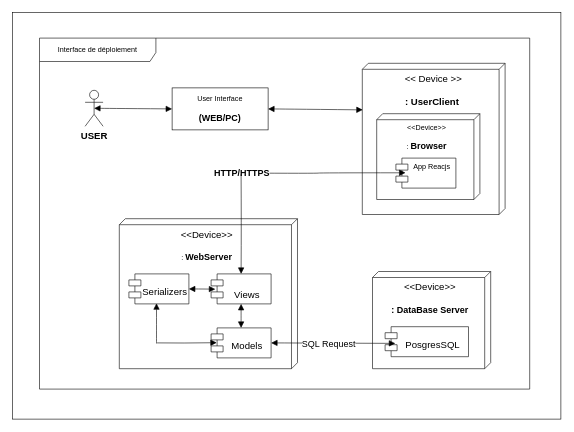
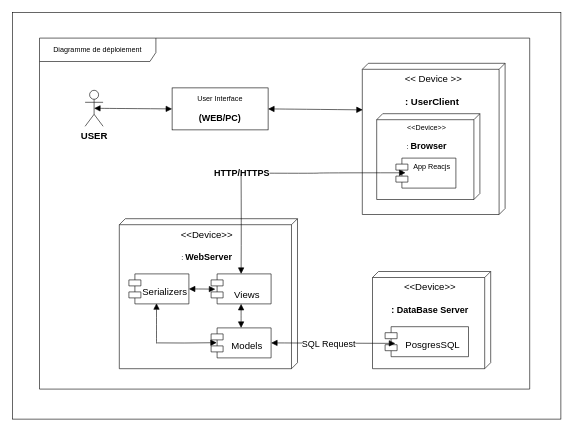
  <mxCell id="0" />
  <mxCell id="1" parent="0" />
  <mxCell id="2" value="" style="rounded=0;whiteSpace=wrap;html=1;" vertex="1" parent="1"><mxGeometry x="20" y="20" width="914" height="678" as="geometry" /></mxCell>
  <mxCell id="3" value="&lt;font style=&quot;font-size: 16px;&quot;&gt;&amp;lt;&amp;lt;Device&amp;gt;&amp;gt;&lt;/font&gt;&lt;div style=&quot;font-size: 16px;&quot;&gt;&lt;br&gt;&lt;/div&gt;&lt;div&gt;: &lt;b&gt;&lt;font style=&quot;font-size: 15px;&quot;&gt;WebServer&lt;/font&gt;&lt;/b&gt;&lt;/div&gt;" style="verticalAlign=top;align=center;shape=cube;size=10;direction=south;fontStyle=0;html=1;boundedLbl=1;spacingLeft=5;whiteSpace=wrap;" vertex="1" parent="1"><mxGeometry x="198" y="364" width="297" height="250" as="geometry" /></mxCell>
  <mxCell id="4" value="&lt;font style=&quot;font-size: 16px;&quot;&gt;&amp;lt;&amp;lt;Device&amp;gt;&amp;gt;&lt;/font&gt;&lt;div style=&quot;font-size: 16px;&quot;&gt;&lt;br&gt;&lt;/div&gt;&lt;div&gt;&lt;b&gt;&lt;font style=&quot;font-size: 15px;&quot;&gt;: DataBase Server&lt;/font&gt;&lt;/b&gt;&lt;/div&gt;" style="verticalAlign=top;align=center;shape=cube;size=10;direction=south;fontStyle=0;html=1;boundedLbl=1;spacingLeft=5;whiteSpace=wrap;" vertex="1" parent="1"><mxGeometry x="620" y="452" width="197" height="162" as="geometry" /></mxCell>
  <mxCell id="5" value="&lt;font style=&quot;font-size: 16px;&quot;&gt;&amp;nbsp;&amp;lt;&amp;lt; Device &amp;gt;&amp;gt;&lt;/font&gt;&lt;div style=&quot;font-size: 16px;&quot;&gt;&lt;br&gt;&lt;/div&gt;&lt;div&gt;&lt;b&gt;&lt;font style=&quot;font-size: 16px;&quot;&gt;: UserClient&lt;/font&gt;&lt;/b&gt;&lt;/div&gt;" style="verticalAlign=top;align=center;shape=cube;size=10;direction=south;fontStyle=0;html=1;boundedLbl=1;spacingLeft=5;whiteSpace=wrap;" vertex="1" parent="1"><mxGeometry x="603" y="105" width="238" height="252" as="geometry" /></mxCell>
  <mxCell id="6" value="&lt;b&gt;&lt;font style=&quot;font-size: 16px;&quot;&gt;USER&lt;/font&gt;&lt;/b&gt;" style="shape=umlActor;verticalLabelPosition=bottom;verticalAlign=top;html=1;" vertex="1" parent="1"><mxGeometry x="141" y="150" width="30" height="60" as="geometry" /></mxCell>
  <mxCell id="7" value="User Interface&lt;div&gt;&lt;br&gt;&lt;/div&gt;&lt;div&gt;&lt;b&gt;&lt;font style=&quot;font-size: 15px;&quot;&gt;(WEB/PC)&lt;/font&gt;&lt;/b&gt;&lt;/div&gt;" style="html=1;align=center;verticalAlign=middle;dashed=0;whiteSpace=wrap;" vertex="1" parent="1"><mxGeometry x="286" y="146" width="160" height="70" as="geometry" /></mxCell>
  <mxCell id="8" value="&amp;lt;&amp;lt;Device&amp;gt;&amp;gt;&lt;div&gt;&lt;br&gt;&lt;/div&gt;&lt;div&gt;: &lt;b&gt;&lt;font style=&quot;font-size: 15px;&quot;&gt;Browser&lt;/font&gt;&lt;/b&gt;&lt;/div&gt;" style="verticalAlign=top;align=center;shape=cube;size=10;direction=south;fontStyle=0;html=1;boundedLbl=1;spacingLeft=5;whiteSpace=wrap;" vertex="1" parent="1"><mxGeometry x="627" y="189" width="172" height="143" as="geometry" /></mxCell>
  <mxCell id="9" value="App Reacjs" style="shape=module;align=left;spacingLeft=20;align=center;verticalAlign=top;whiteSpace=wrap;html=1;" vertex="1" parent="1"><mxGeometry x="659" y="263" width="100" height="50" as="geometry" /></mxCell>
  <mxCell id="10" value="&lt;div style=&quot;font-size: 16px;&quot;&gt;&lt;font style=&quot;font-size: 16px;&quot;&gt;&lt;br&gt;&lt;/font&gt;&lt;/div&gt;&lt;font style=&quot;font-size: 16px;&quot;&gt;Views&lt;/font&gt;" style="shape=module;align=left;spacingLeft=20;align=center;verticalAlign=top;whiteSpace=wrap;html=1;" vertex="1" parent="1"><mxGeometry x="351" y="456" width="100" height="50" as="geometry" /></mxCell>
  <mxCell id="11" value="&lt;div&gt;&lt;br&gt;&lt;/div&gt;&lt;font style=&quot;font-size: 16px;&quot;&gt;Serializers&lt;/font&gt;" style="shape=module;align=left;spacingLeft=20;align=center;verticalAlign=top;whiteSpace=wrap;html=1;" vertex="1" parent="1"><mxGeometry x="214" y="456" width="100" height="50" as="geometry" /></mxCell>
  <mxCell id="12" value="&lt;div&gt;&lt;br&gt;&lt;/div&gt;&lt;font style=&quot;font-size: 16px;&quot;&gt;Models&lt;/font&gt;" style="shape=module;align=left;spacingLeft=20;align=center;verticalAlign=top;whiteSpace=wrap;html=1;" vertex="1" parent="1"><mxGeometry x="351" y="546" width="100" height="50" as="geometry" /></mxCell>
  <mxCell id="13" value="" style="endArrow=block;startArrow=block;endFill=1;startFill=1;html=1;rounded=0;fontSize=12;startSize=8;endSize=8;curved=1;exitX=1;exitY=0.5;exitDx=0;exitDy=0;entryX=0.07;entryY=0.508;entryDx=0;entryDy=0;entryPerimeter=0;" edge="1" parent="1" source="11" target="10"><mxGeometry width="160" relative="1" as="geometry"><mxPoint x="402" y="478" as="sourcePoint" /><mxPoint x="562" y="478" as="targetPoint" /></mxGeometry></mxCell>
  <mxCell id="14" value="" style="endArrow=block;startArrow=block;endFill=1;startFill=1;html=1;rounded=0;fontSize=12;startSize=8;endSize=8;curved=1;exitX=0.5;exitY=0;exitDx=0;exitDy=0;" edge="1" parent="1" source="12" target="10"><mxGeometry width="160" relative="1" as="geometry"><mxPoint x="402" y="478" as="sourcePoint" /><mxPoint x="562" y="478" as="targetPoint" /></mxGeometry></mxCell>
  <mxCell id="15" value="&lt;div&gt;&lt;br&gt;&lt;/div&gt;&lt;font style=&quot;font-size: 16px;&quot;&gt;PosgresSQL&lt;/font&gt;" style="shape=module;align=left;spacingLeft=20;align=center;verticalAlign=top;whiteSpace=wrap;html=1;" vertex="1" parent="1"><mxGeometry x="641" y="544" width="139" height="50" as="geometry" /></mxCell>
  <mxCell id="16" value="" style="endArrow=block;startArrow=block;endFill=1;startFill=1;html=1;rounded=0;fontSize=12;startSize=8;endSize=8;curved=1;exitX=1;exitY=0.5;exitDx=0;exitDy=0;entryX=0.122;entryY=0.556;entryDx=0;entryDy=0;entryPerimeter=0;" edge="1" parent="1" source="12" target="15"><mxGeometry width="160" relative="1" as="geometry"><mxPoint x="474" y="540" as="sourcePoint" /><mxPoint x="634" y="540" as="targetPoint" /></mxGeometry></mxCell>
  <mxCell id="17" value="&lt;font style=&quot;font-size: 15px;&quot;&gt;SQL Request&lt;/font&gt;" style="edgeLabel;html=1;align=center;verticalAlign=middle;resizable=0;points=[];fontSize=12;" vertex="1" connectable="0" parent="16"><mxGeometry x="-0.07" y="-1" relative="1" as="geometry"><mxPoint as="offset" /></mxGeometry></mxCell>
  <mxCell id="18" value="" style="endArrow=block;endFill=1;html=1;edgeStyle=orthogonalEdgeStyle;align=left;verticalAlign=top;rounded=0;fontSize=12;startSize=8;endSize=8;curved=1;" edge="1" parent="1"><mxGeometry x="-1" relative="1" as="geometry"><mxPoint x="260" y="572" as="sourcePoint" /><mxPoint x="260" y="505" as="targetPoint" /></mxGeometry></mxCell>
  <mxCell id="19" value="" style="endArrow=block;endFill=1;html=1;edgeStyle=orthogonalEdgeStyle;align=left;verticalAlign=top;rounded=0;fontSize=12;startSize=8;endSize=8;curved=1;entryX=0.094;entryY=0.492;entryDx=0;entryDy=0;entryPerimeter=0;" edge="1" parent="1" target="12"><mxGeometry x="-1" relative="1" as="geometry"><mxPoint x="261" y="571" as="sourcePoint" /><mxPoint x="351" y="594" as="targetPoint" /></mxGeometry></mxCell>
  <mxCell id="20" value="" style="endArrow=block;endFill=1;html=1;edgeStyle=orthogonalEdgeStyle;align=left;verticalAlign=top;rounded=0;fontSize=12;startSize=8;endSize=8;curved=1;entryX=0.16;entryY=0.49;entryDx=0;entryDy=0;entryPerimeter=0;" edge="1" parent="1" target="9"><mxGeometry x="-1" relative="1" as="geometry"><mxPoint x="399" y="288" as="sourcePoint" /><mxPoint x="650" y="287.5" as="targetPoint" /></mxGeometry></mxCell>
  <mxCell id="21" value="&lt;b&gt;&lt;font style=&quot;font-size: 15px;&quot;&gt;HTTP/HTTPS&lt;/font&gt;&lt;/b&gt;" style="edgeLabel;html=1;align=center;verticalAlign=middle;resizable=0;points=[];fontSize=12;" vertex="1" connectable="0" parent="20"><mxGeometry x="-0.986" y="1" relative="1" as="geometry"><mxPoint as="offset" /></mxGeometry></mxCell>
  <mxCell id="22" value="" style="endArrow=block;endFill=1;html=1;edgeStyle=orthogonalEdgeStyle;align=left;verticalAlign=top;rounded=0;fontSize=12;startSize=8;endSize=8;curved=1;entryX=0.5;entryY=0;entryDx=0;entryDy=0;" edge="1" parent="1" target="10"><mxGeometry x="-1" relative="1" as="geometry"><mxPoint x="401" y="290" as="sourcePoint" /><mxPoint x="516" y="297" as="targetPoint" /></mxGeometry></mxCell>
  <mxCell id="23" value="" style="endArrow=block;startArrow=block;endFill=1;startFill=1;html=1;rounded=0;fontSize=12;startSize=8;endSize=8;curved=1;exitX=1;exitY=0.5;exitDx=0;exitDy=0;entryX=0.308;entryY=0.997;entryDx=0;entryDy=0;entryPerimeter=0;" edge="1" parent="1" source="7" target="5"><mxGeometry width="160" relative="1" as="geometry"><mxPoint x="422" y="250" as="sourcePoint" /><mxPoint x="582" y="250" as="targetPoint" /></mxGeometry></mxCell>
  <mxCell id="24" value="" style="endArrow=block;startArrow=block;endFill=1;startFill=1;html=1;rounded=0;fontSize=12;startSize=8;endSize=8;curved=1;exitX=0.5;exitY=0.5;exitDx=0;exitDy=0;exitPerimeter=0;entryX=0;entryY=0.5;entryDx=0;entryDy=0;" edge="1" parent="1" source="6" target="7"><mxGeometry width="160" relative="1" as="geometry"><mxPoint x="166" y="250" as="sourcePoint" /><mxPoint x="326" y="250" as="targetPoint" /></mxGeometry></mxCell>
- <mxCell id="25" value="Interface de déploiement" style="shape=umlFrame;whiteSpace=wrap;html=1;pointerEvents=0;recursiveResize=0;container=1;collapsible=0;width=194;height=39;" vertex="1" parent="1"><mxGeometry x="65" y="63" width="817" height="585" as="geometry" /></mxCell>
+ <mxCell id="25" value="Diagramme de déploiement" style="shape=umlFrame;whiteSpace=wrap;html=1;pointerEvents=0;recursiveResize=0;container=1;collapsible=0;width=194;height=39;" vertex="1" parent="1"><mxGeometry x="65" y="63" width="817" height="585" as="geometry" /></mxCell>
